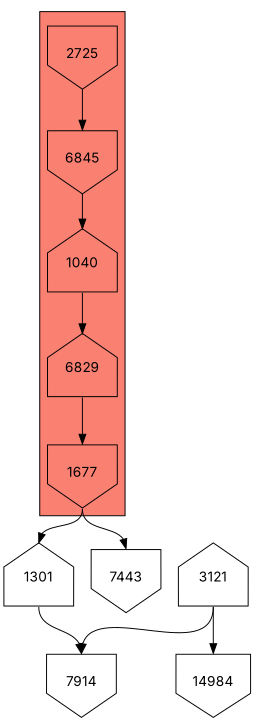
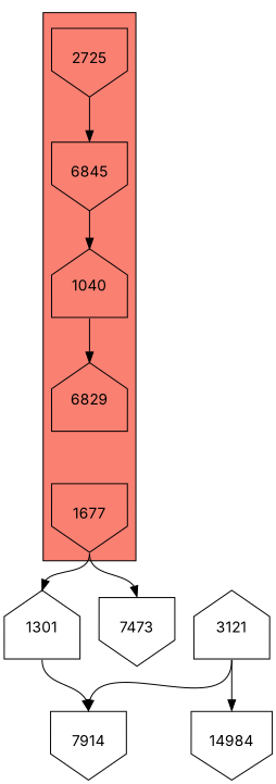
  digraph {
    fontname=Inter
    node [fontname=Inter shape=invhouse]
    edge [fontname=Inter headport=n tailport=s]
    2725 [height=1 width=1]
    n2 [height=1 label=6845 width=1]
    1040 [height=1 shape=house width=1]
    6829 [height=1 shape=house width=1]
    1677 [height=1 width=1]
    1301 [height=1 shape=house width=1]
-   7443 [height=1 width=1]
+   7443 [height=1 width=1 label=7473]
    7914 [height=1 width=1]
    3121 [height=1 shape=house width=1]
    14984 [height=1 width=1]
    subgraph cluster_1 {
      fillcolor=salmon
      style=filled
      2725
      n2
      1040
      6829
      1677
    }
    2725 -> n2
    n2 -> 1040
    1040 -> 6829
-   6829 -> 1677
    1677 -> 1301
    1677 -> 7443
    1301 -> 7914
    3121 -> 7914
    3121 -> 14984
  }
